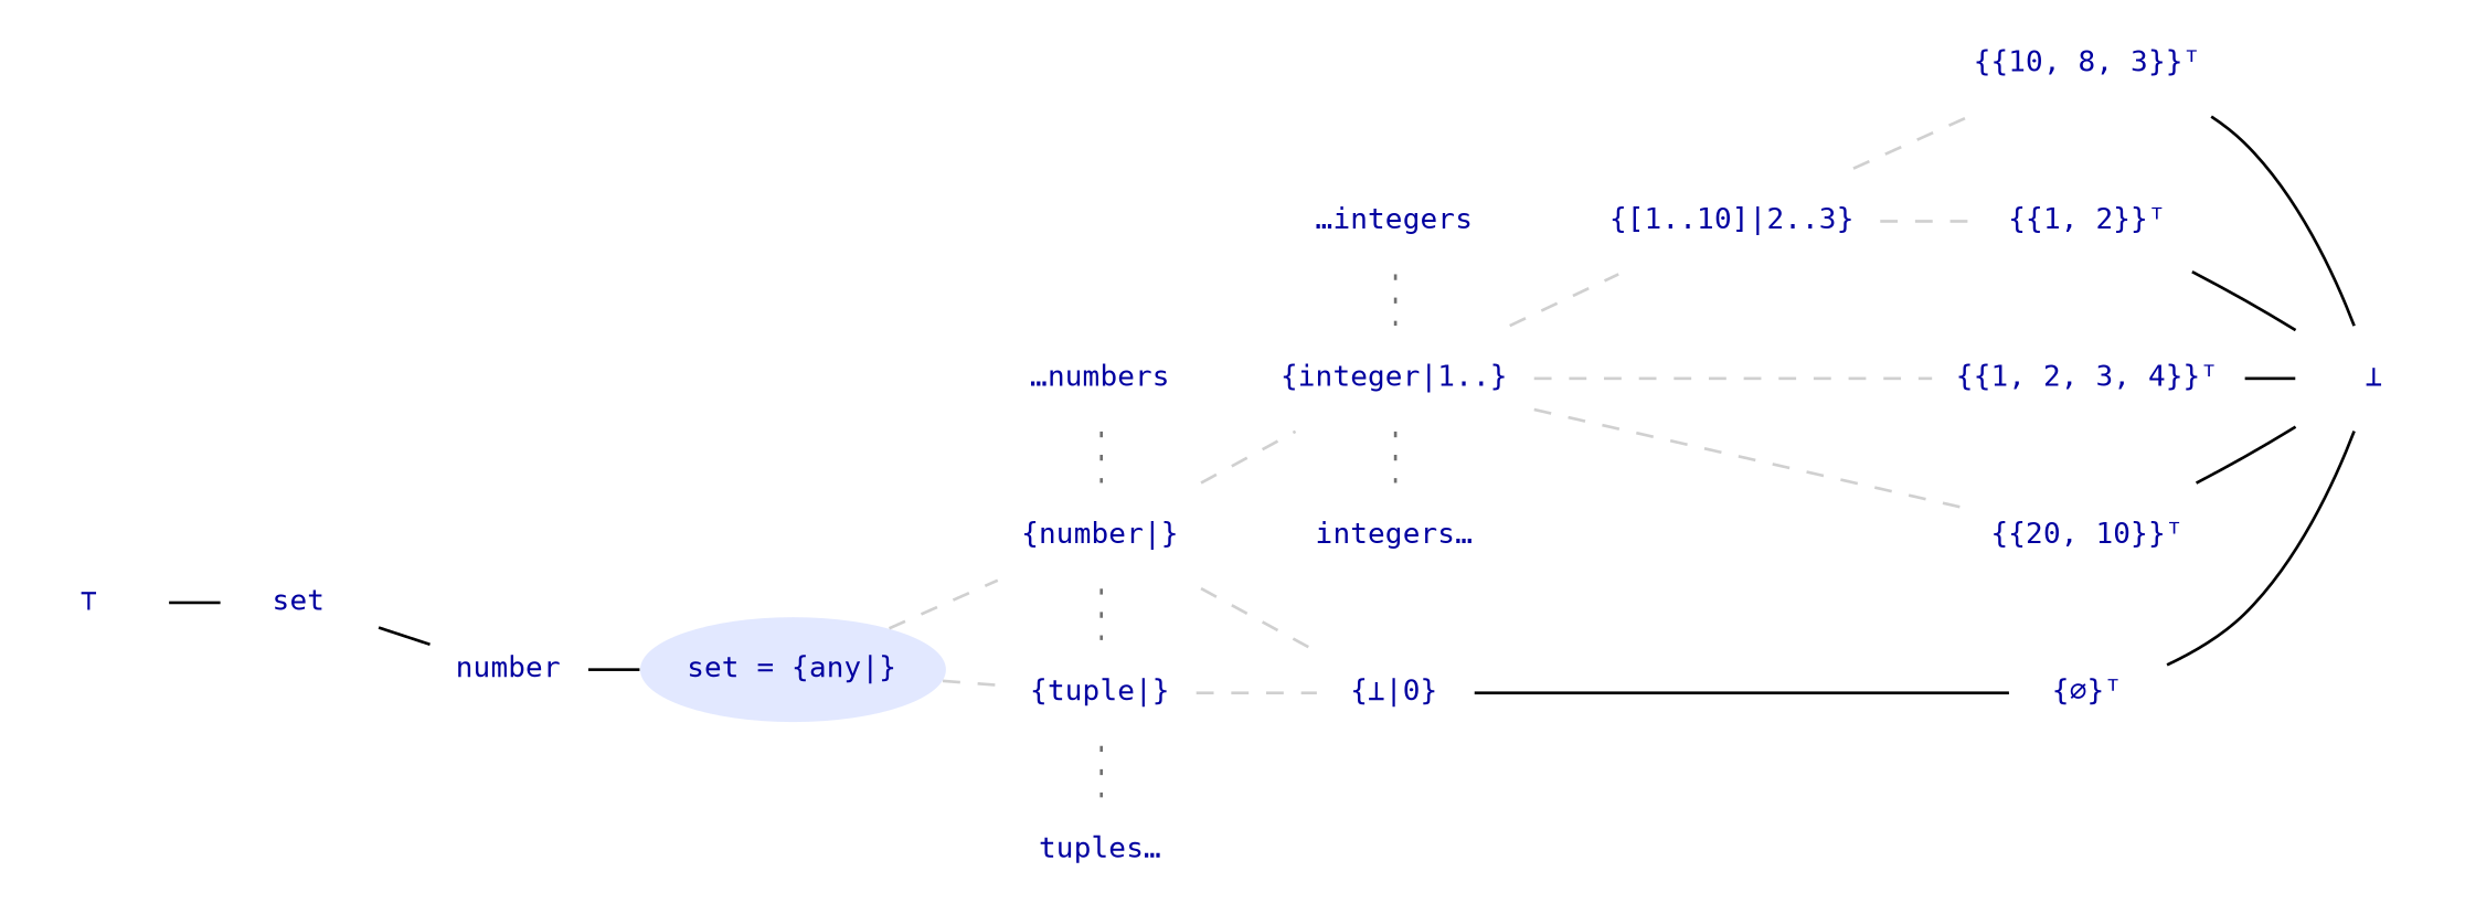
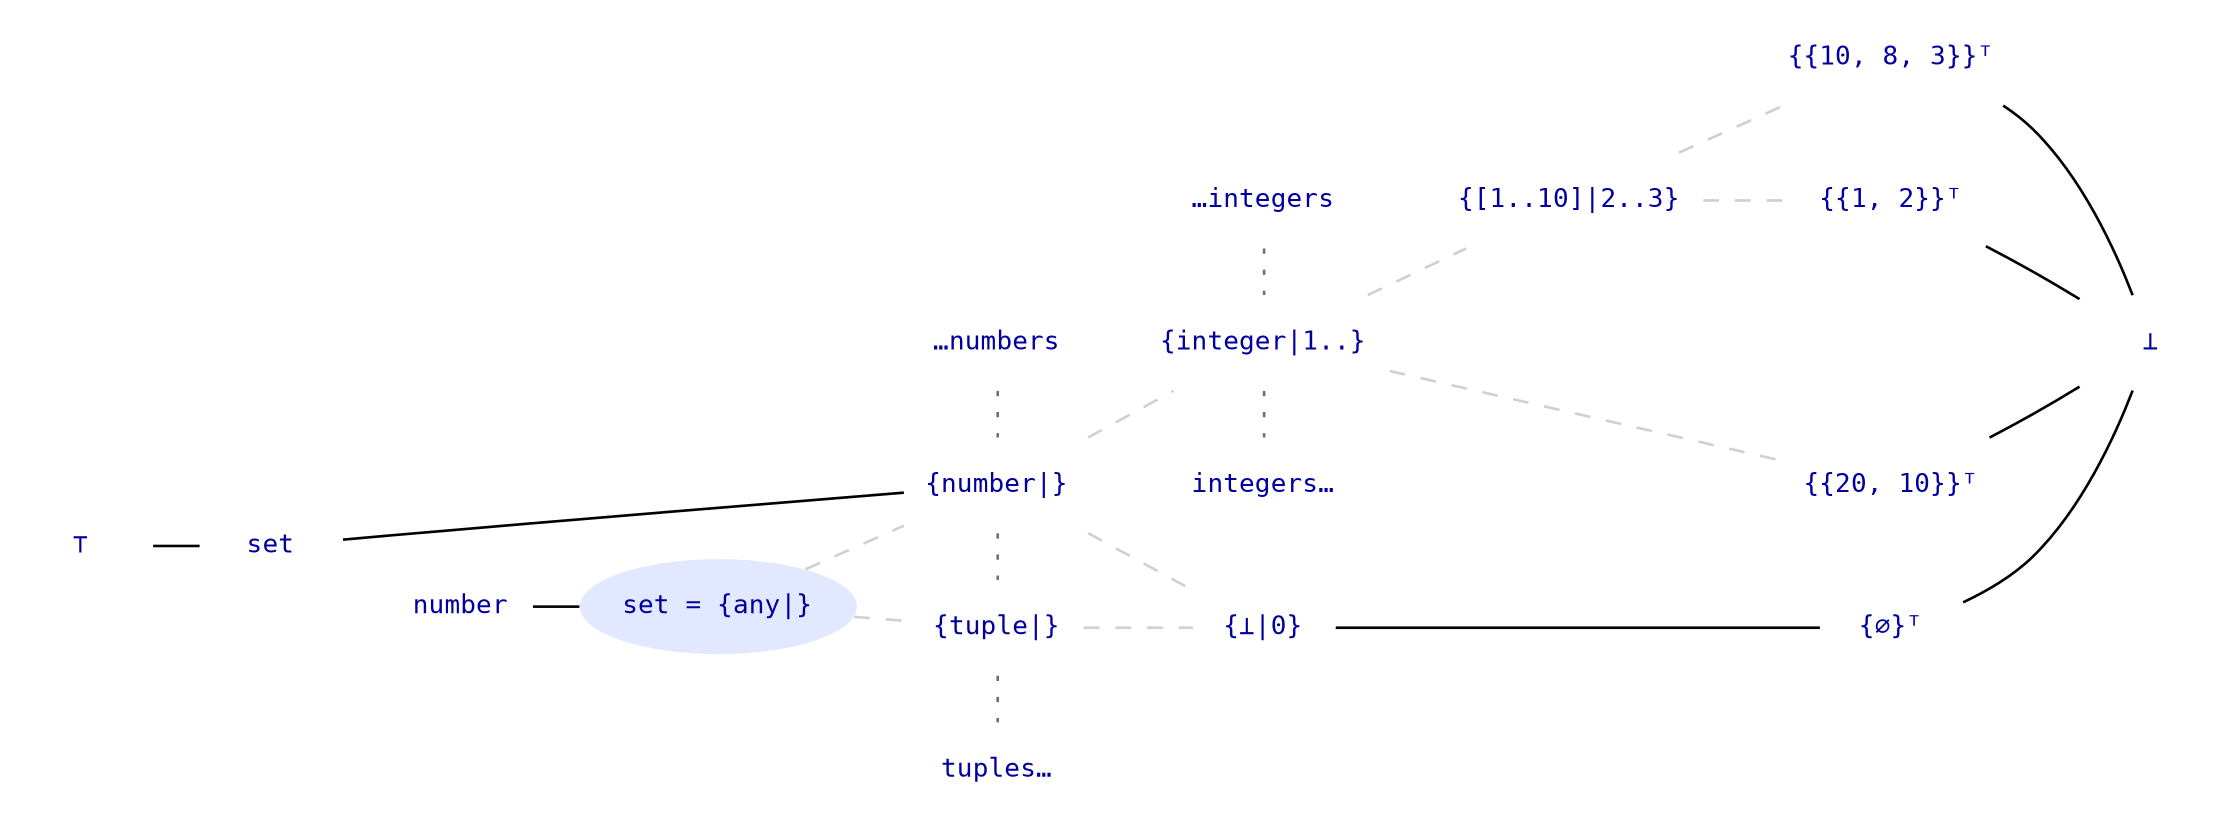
  strict graph {
    rankdir=LR
    ranksep=0.25
    node [fontcolor="#0000A0" fontname=Consolas fontsize=10 shape=plaintext]
    edge [color="#d0d0d0" style=dashed]
    "…numbers"
    n2 [label="{number|}"]
    n3 [label="{tuple|}"]
    "tuples…"
    n5 [label="{integer|1..}"]
    "…integers"
    "integers…"
    n8 [label="{∅}ᵀ"]
    "{{1, 2}}ᵀ"
    "{{10, 8, 3}}ᵀ"
-   "{{1, 2, 3, 4}}ᵀ"
    "{{20, 10}}ᵀ"
    "{⊥|0}"
    "{[1..10]|2..3}"
    "⊥"
    n16 [label=set]
    "⊤"
    n18 [label=number]
    n19 [fillcolor="#E2E8FF" label="set = {any|}" peripheries=0 shape=ellipse style=filled]
    subgraph sub_1 {
      rank=same
      "…numbers"
      n2
      n3
      "tuples…"
    }
    subgraph sub_2 {
      rank=same
      n5
      "…integers"
      "integers…"
    }
    subgraph sub_3 {
      rank=same
      n8
      "{{1, 2}}ᵀ"
      "{{10, 8, 3}}ᵀ"
-     "{{1, 2, 3, 4}}ᵀ"
      "{{20, 10}}ᵀ"
    }
    "…numbers" -- n2 [color="#707070" style=dotted]
    n2 -- n3 [color="#707070" style=dotted]
    n2 -- n5
    n2 -- "{⊥|0}"
    n3 -- "tuples…" [color="#707070" style=dotted]
    n3 -- "{⊥|0}"
    n5 -- "integers…" [color="#707070" style=dotted]
-   n5 -- "{{1, 2, 3, 4}}ᵀ"
    n5 -- "{{20, 10}}ᵀ"
    n5 -- "{[1..10]|2..3}"
    "…integers" -- n5 [color="#707070" style=dotted]
    n8 -- "⊥" [color="" style=""]
    "{{1, 2}}ᵀ" -- "⊥" [color="" style=""]
    "{{10, 8, 3}}ᵀ" -- "⊥" [color="" style=""]
-   "{{1, 2, 3, 4}}ᵀ" -- "⊥" [color="" style=""]
    "{{20, 10}}ᵀ" -- "⊥" [color="" style=""]
    "{⊥|0}" -- n8 [color="" style=""]
    "{[1..10]|2..3}" -- "{{1, 2}}ᵀ"
    "{[1..10]|2..3}" -- "{{10, 8, 3}}ᵀ"
-   n16 -- n18 [color="" style=""]
+   n16 -- n2 [color="" style=""]
    "⊤" -- n16 [color="" style=""]
    n18 -- n19 [color="" style=""]
    n19 -- n2
    n19 -- n3
  }
